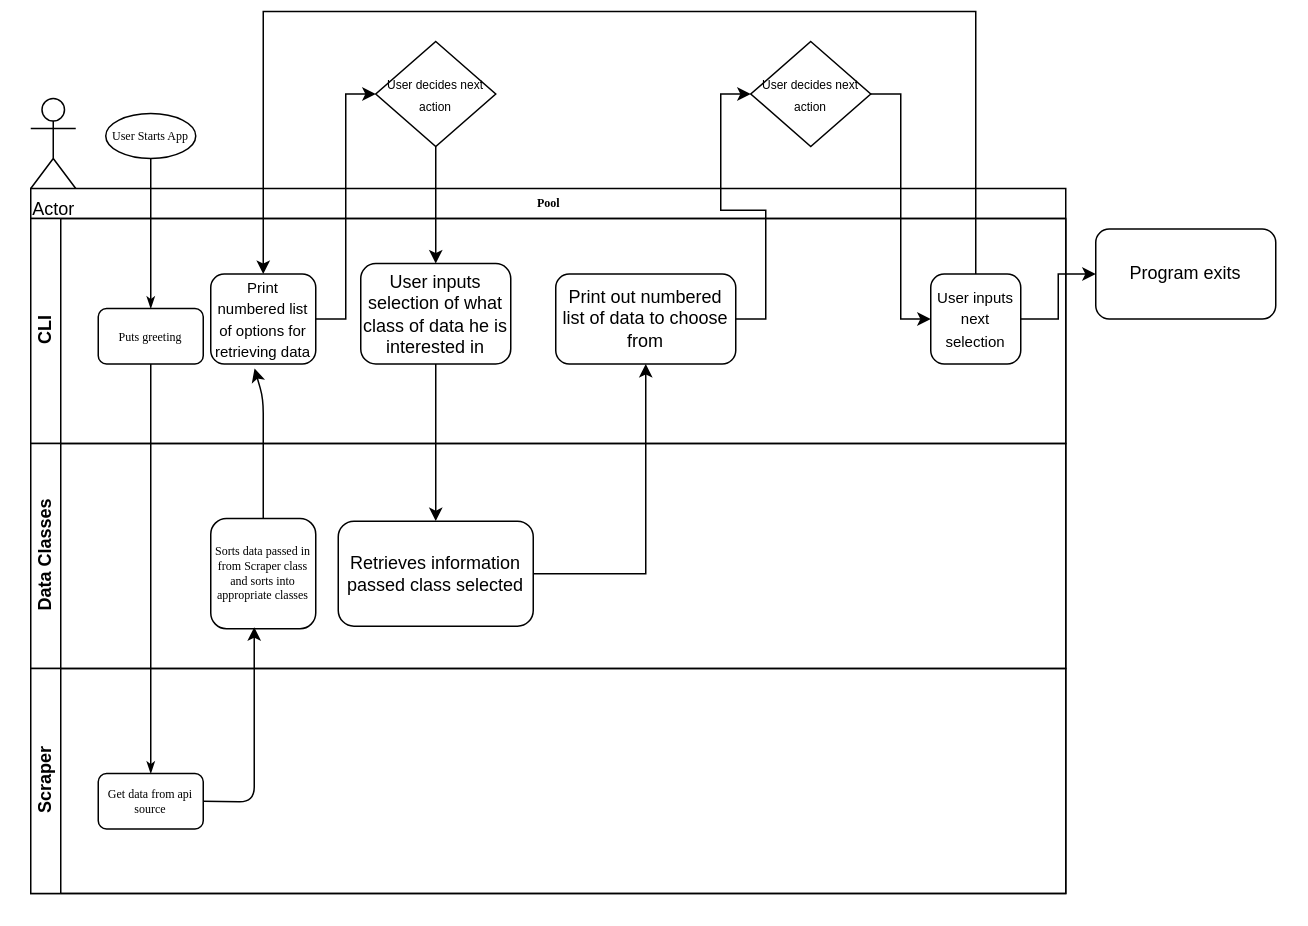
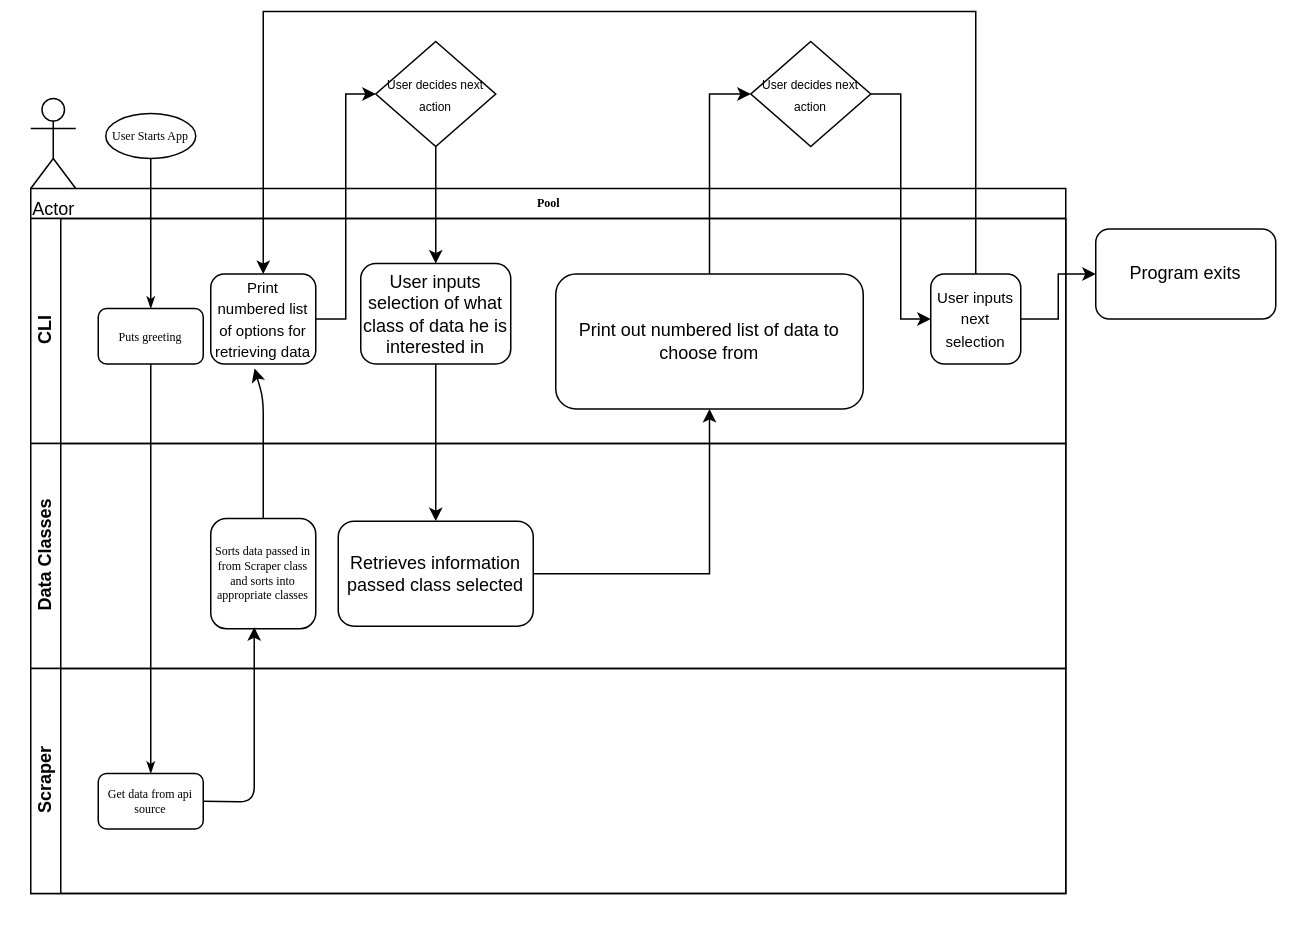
  <mxCell id="0" />
  <mxCell id="1" parent="0" />
  <mxCell id="2" value="Pool" style="swimlane;html=1;childLayout=stackLayout;horizontal=1;startSize=20;horizontalStack=0;rounded=0;shadow=0;labelBackgroundColor=none;strokeWidth=1;fontFamily=Verdana;fontSize=8;align=center;" parent="1" vertex="1"><mxGeometry x="20" y="118" width="690" height="470" as="geometry" /></mxCell>
  <mxCell id="3" value="CLI" style="swimlane;html=1;startSize=20;horizontal=0;" parent="2" vertex="1"><mxGeometry y="20" width="690" height="150" as="geometry" /></mxCell>
  <mxCell id="4" value="Puts greeting" style="rounded=1;whiteSpace=wrap;html=1;shadow=0;labelBackgroundColor=none;strokeWidth=1;fontFamily=Verdana;fontSize=8;align=center;" parent="3" vertex="1"><mxGeometry x="45" y="60.0" width="70" height="37" as="geometry" /></mxCell>
  <mxCell id="5" value="&lt;font style=&quot;font-size: 10px&quot;&gt;Print numbered list of options for retrieving data&lt;/font&gt;" style="rounded=1;whiteSpace=wrap;html=1;" vertex="1" parent="3"><mxGeometry x="120" y="37" width="70" height="60" as="geometry" /></mxCell>
  <mxCell id="6" style="edgeStyle=orthogonalEdgeStyle;rounded=0;orthogonalLoop=1;jettySize=auto;html=1;entryX=0.5;entryY=0;entryDx=0;entryDy=0;" edge="1" parent="3" source="7" target="5"><mxGeometry relative="1" as="geometry"><Array as="points"><mxPoint x="630" y="-138" /><mxPoint x="155" y="-138" /></Array></mxGeometry></mxCell>
  <mxCell id="7" value="&lt;font size=&quot;1&quot;&gt;User inputs next selection&lt;/font&gt;" style="whiteSpace=wrap;html=1;rounded=1;" vertex="1" parent="3"><mxGeometry x="600" y="37" width="60" height="60" as="geometry" /></mxCell>
  <mxCell id="8" value="User inputs selection of what class of data he is interested in" style="rounded=1;whiteSpace=wrap;html=1;" vertex="1" parent="3"><mxGeometry x="220" y="30" width="100" height="67" as="geometry" /></mxCell>
- <mxCell id="9" value="Print out numbered list of data to choose from" style="whiteSpace=wrap;html=1;rounded=1;" vertex="1" parent="3"><mxGeometry x="350" y="37" width="120" height="60" as="geometry" /></mxCell>
+ <mxCell id="9" value="Print out numbered list of data to choose from" style="whiteSpace=wrap;html=1;rounded=1;" vertex="1" parent="3"><mxGeometry x="350" y="37" width="205" height="90" as="geometry" /></mxCell>
  <mxCell id="10" value="Data Classes" style="swimlane;html=1;startSize=20;horizontal=0;" parent="2" vertex="1"><mxGeometry y="170" width="690" height="150" as="geometry" /></mxCell>
  <mxCell id="11" value="Sorts data passed in from Scraper class and sorts into appropriate classes" style="rounded=1;whiteSpace=wrap;html=1;shadow=0;labelBackgroundColor=none;strokeWidth=1;fontFamily=Verdana;fontSize=8;align=center;" parent="10" vertex="1"><mxGeometry x="120" y="50" width="70" height="73.5" as="geometry" /></mxCell>
  <mxCell id="12" value="Retrieves information passed class selected" style="rounded=1;whiteSpace=wrap;html=1;" vertex="1" parent="10"><mxGeometry x="205" y="51.75" width="130" height="70" as="geometry" /></mxCell>
  <mxCell id="13" value="Scraper" style="swimlane;html=1;startSize=20;horizontal=0;" parent="2" vertex="1"><mxGeometry y="320" width="690" height="150" as="geometry" /></mxCell>
  <mxCell id="14" value="Get data from api source" style="rounded=1;whiteSpace=wrap;html=1;shadow=0;labelBackgroundColor=none;strokeWidth=1;fontFamily=Verdana;fontSize=8;align=center;" parent="13" vertex="1"><mxGeometry x="45" y="70.0" width="70" height="37" as="geometry" /></mxCell>
  <mxCell id="15" style="edgeStyle=orthogonalEdgeStyle;rounded=0;html=1;labelBackgroundColor=none;startArrow=none;startFill=0;startSize=5;endArrow=classicThin;endFill=1;endSize=5;jettySize=auto;orthogonalLoop=1;strokeWidth=1;fontFamily=Verdana;fontSize=8" parent="2" source="4" target="14" edge="1"><mxGeometry relative="1" as="geometry" /></mxCell>
  <mxCell id="16" value="" style="endArrow=classic;html=1;entryX=0.414;entryY=0.986;entryDx=0;entryDy=0;entryPerimeter=0;exitX=1;exitY=0.5;exitDx=0;exitDy=0;" edge="1" parent="2" source="14" target="11"><mxGeometry width="50" height="50" relative="1" as="geometry"><mxPoint x="340" y="230" as="sourcePoint" /><mxPoint x="390" y="180" as="targetPoint" /><Array as="points"><mxPoint x="149" y="409" /></Array></mxGeometry></mxCell>
  <mxCell id="17" value="" style="endArrow=classic;html=1;exitX=0.5;exitY=0;exitDx=0;exitDy=0;entryX=0.417;entryY=1.05;entryDx=0;entryDy=0;entryPerimeter=0;" edge="1" parent="2" source="11" target="5"><mxGeometry width="50" height="50" relative="1" as="geometry"><mxPoint x="340" y="190" as="sourcePoint" /><mxPoint x="390" y="140" as="targetPoint" /><Array as="points"><mxPoint x="155" y="140" /></Array></mxGeometry></mxCell>
  <mxCell id="18" style="edgeStyle=orthogonalEdgeStyle;rounded=0;orthogonalLoop=1;jettySize=auto;html=1;entryX=0.5;entryY=0;entryDx=0;entryDy=0;" edge="1" parent="2" source="8" target="12"><mxGeometry relative="1" as="geometry" /></mxCell>
  <mxCell id="19" value="" style="edgeStyle=orthogonalEdgeStyle;rounded=0;orthogonalLoop=1;jettySize=auto;html=1;" edge="1" parent="2" source="12" target="9"><mxGeometry relative="1" as="geometry" /></mxCell>
  <mxCell id="20" value="Actor" style="shape=umlActor;verticalLabelPosition=bottom;verticalAlign=top;html=1;outlineConnect=0;" vertex="1" parent="1"><mxGeometry x="20" y="58" width="30" height="60" as="geometry" /></mxCell>
  <mxCell id="21" value="User Starts App" style="ellipse;whiteSpace=wrap;html=1;rounded=0;shadow=0;labelBackgroundColor=none;strokeWidth=1;fontFamily=Verdana;fontSize=8;align=center;" parent="1" vertex="1"><mxGeometry x="70" y="68" width="60" height="30" as="geometry" /></mxCell>
  <mxCell id="22" style="edgeStyle=orthogonalEdgeStyle;rounded=0;html=1;labelBackgroundColor=none;startArrow=none;startFill=0;startSize=5;endArrow=classicThin;endFill=1;endSize=5;jettySize=auto;orthogonalLoop=1;strokeWidth=1;fontFamily=Verdana;fontSize=8" parent="1" source="21" target="4" edge="1"><mxGeometry relative="1" as="geometry" /></mxCell>
  <mxCell id="23" value="Program exits" style="whiteSpace=wrap;html=1;rounded=1;" vertex="1" parent="1"><mxGeometry x="730" y="145" width="120" height="60" as="geometry" /></mxCell>
  <mxCell id="24" value="" style="edgeStyle=orthogonalEdgeStyle;rounded=0;orthogonalLoop=1;jettySize=auto;html=1;" edge="1" parent="1" source="7" target="23"><mxGeometry relative="1" as="geometry" /></mxCell>
  <mxCell id="25" style="edgeStyle=orthogonalEdgeStyle;rounded=0;orthogonalLoop=1;jettySize=auto;html=1;entryX=0.5;entryY=0;entryDx=0;entryDy=0;" edge="1" parent="1" source="26" target="8"><mxGeometry relative="1" as="geometry" /></mxCell>
  <mxCell id="26" value="&lt;font style=&quot;font-size: 8px&quot;&gt;User decides next action&lt;/font&gt;" style="rhombus;whiteSpace=wrap;html=1;" vertex="1" parent="1"><mxGeometry x="250" y="20" width="80" height="70" as="geometry" /></mxCell>
  <mxCell id="27" style="edgeStyle=orthogonalEdgeStyle;rounded=0;orthogonalLoop=1;jettySize=auto;html=1;entryX=0;entryY=0.5;entryDx=0;entryDy=0;" edge="1" parent="1" source="28" target="7"><mxGeometry relative="1" as="geometry" /></mxCell>
  <mxCell id="28" value="&lt;font style=&quot;font-size: 8px&quot;&gt;User decides next action&lt;/font&gt;" style="rhombus;whiteSpace=wrap;html=1;" vertex="1" parent="1"><mxGeometry x="500" y="20" width="80" height="70" as="geometry" /></mxCell>
  <mxCell id="29" style="edgeStyle=orthogonalEdgeStyle;rounded=0;orthogonalLoop=1;jettySize=auto;html=1;entryX=0;entryY=0.5;entryDx=0;entryDy=0;" edge="1" parent="1" source="5" target="26"><mxGeometry relative="1" as="geometry" /></mxCell>
  <mxCell id="30" style="edgeStyle=orthogonalEdgeStyle;rounded=0;orthogonalLoop=1;jettySize=auto;html=1;entryX=0;entryY=0.5;entryDx=0;entryDy=0;" edge="1" parent="1" source="9" target="28"><mxGeometry relative="1" as="geometry" /></mxCell>
